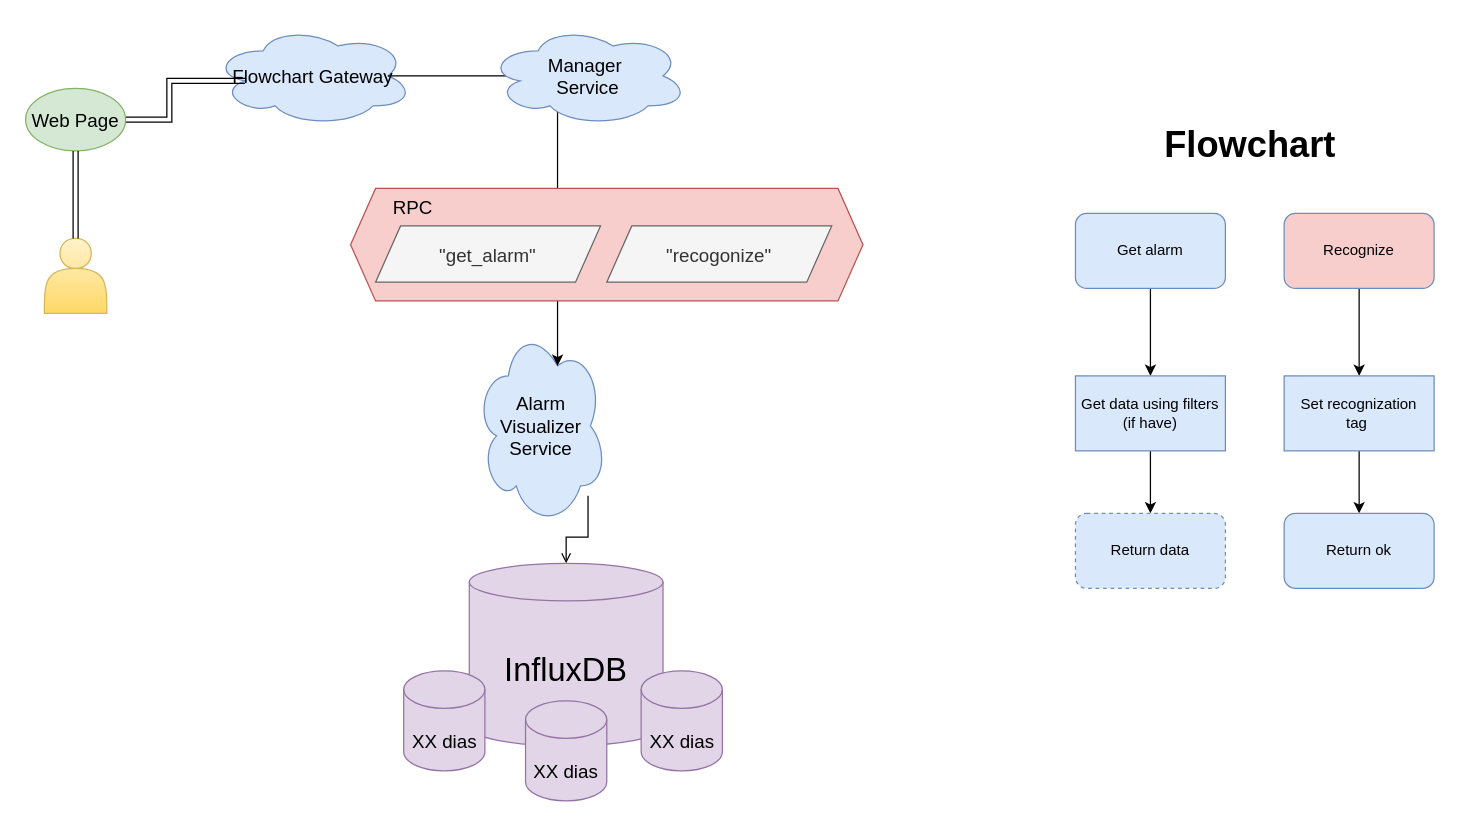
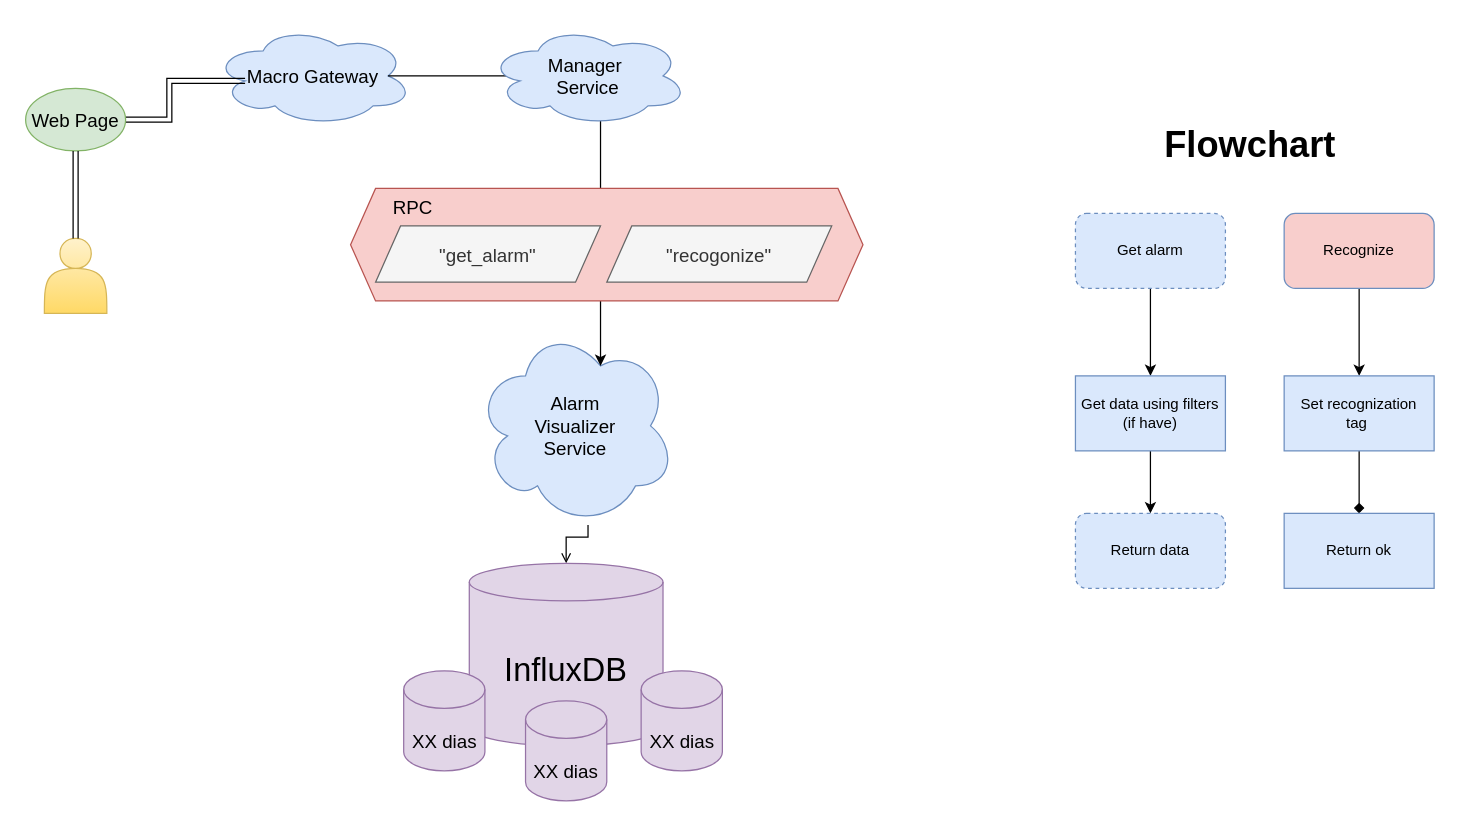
  <mxCell id="0" />
  <mxCell id="1" parent="0" />
  <mxCell id="2" value="" style="shape=actor;whiteSpace=wrap;html=1;fillColor=#fff2cc;gradientColor=#ffd966;strokeColor=#d6b656;" parent="1" vertex="1"><mxGeometry x="35" y="190" width="50" height="60" as="geometry" /></mxCell>
- <mxCell id="3" value="&lt;font style=&quot;font-size: 15px;&quot;&gt;Flowchart Gateway&lt;/font&gt;" style="ellipse;shape=cloud;whiteSpace=wrap;html=1;fillColor=#dae8fc;strokeColor=#6c8ebf;" parent="1" vertex="1"><mxGeometry x="170" y="20" width="160" height="80" as="geometry" /></mxCell>
+ <mxCell id="3" value="&lt;font style=&quot;font-size: 15px;&quot;&gt;Macro Gateway&lt;/font&gt;" style="ellipse;shape=cloud;whiteSpace=wrap;html=1;fillColor=#dae8fc;strokeColor=#6c8ebf;" parent="1" vertex="1"><mxGeometry x="170" y="20" width="160" height="80" as="geometry" /></mxCell>
  <mxCell id="4" style="edgeStyle=orthogonalEdgeStyle;rounded=0;orthogonalLoop=1;jettySize=auto;html=1;entryX=0.16;entryY=0.55;entryDx=0;entryDy=0;entryPerimeter=0;fontSize=15;shape=link;" parent="1" source="5" target="3" edge="1"><mxGeometry relative="1" as="geometry" /></mxCell>
  <mxCell id="5" value="&lt;font style=&quot;font-size: 15px;&quot;&gt;Web Page&lt;/font&gt;" style="ellipse;whiteSpace=wrap;html=1;fillColor=#d5e8d4;strokeColor=#82b366;" parent="1" vertex="1"><mxGeometry x="20" y="70" width="80" height="50" as="geometry" /></mxCell>
  <mxCell id="6" value="" style="endArrow=classic;startArrow=classic;html=1;rounded=0;fontSize=15;entryX=0.5;entryY=1;entryDx=0;entryDy=0;shape=link;" parent="1" source="2" target="5" edge="1"><mxGeometry width="50" height="50" relative="1" as="geometry"><mxPoint x="530" y="170" as="sourcePoint" /><mxPoint x="580" y="120" as="targetPoint" /></mxGeometry></mxCell>
  <mxCell id="7" style="edgeStyle=orthogonalEdgeStyle;rounded=0;orthogonalLoop=1;jettySize=auto;html=1;fontSize=14;entryX=0.5;entryY=0;entryDx=0;entryDy=0;entryPerimeter=0;endArrow=open;" parent="1" source="8" target="10" edge="1"><mxGeometry relative="1" as="geometry"><mxPoint x="450" y="430" as="targetPoint" /><Array as="points"><mxPoint x="470" y="429" /><mxPoint x="453" y="429" /></Array></mxGeometry></mxCell>
- <mxCell id="8" value="Alarm&lt;br&gt;Visualizer&lt;br&gt;Service" style="ellipse;shape=cloud;whiteSpace=wrap;html=1;fontSize=15;fillColor=#dae8fc;strokeColor=#6c8ebf;" parent="1" vertex="1"><mxGeometry x="380" y="260" width="105" height="160" as="geometry" /></mxCell>
+ <mxCell id="8" value="Alarm&lt;br&gt;Visualizer&lt;br&gt;Service" style="ellipse;shape=cloud;whiteSpace=wrap;html=1;fontSize=15;fillColor=#dae8fc;strokeColor=#6c8ebf;" parent="1" vertex="1"><mxGeometry x="380" y="260" width="160" height="160" as="geometry" /></mxCell>
  <mxCell id="9" style="edgeStyle=orthogonalEdgeStyle;rounded=0;orthogonalLoop=1;jettySize=auto;html=1;entryX=0.625;entryY=0.2;entryDx=0;entryDy=0;entryPerimeter=0;exitX=0.875;exitY=0.5;exitDx=0;exitDy=0;exitPerimeter=0;" parent="1" source="3" target="8" edge="1"><mxGeometry relative="1" as="geometry"><mxPoint x="458.8" y="159.25" as="sourcePoint" /></mxGeometry></mxCell>
  <mxCell id="10" value="&lt;font style=&quot;font-size: 26px;&quot;&gt;InfluxDB&lt;/font&gt;" style="shape=cylinder3;whiteSpace=wrap;html=1;boundedLbl=1;backgroundOutline=1;size=15;fillColor=#e1d5e7;strokeColor=#9673a6;" parent="1" vertex="1"><mxGeometry x="375" y="450" width="155" height="146" as="geometry" /></mxCell>
  <mxCell id="11" value="&lt;font style=&quot;font-size: 15px;&quot;&gt;XX dias&lt;/font&gt;" style="shape=cylinder3;whiteSpace=wrap;html=1;boundedLbl=1;backgroundOutline=1;size=15;fontSize=26;fillColor=#e1d5e7;strokeColor=#9673a6;" parent="1" vertex="1"><mxGeometry x="322.5" y="536" width="65" height="80" as="geometry" /></mxCell>
  <mxCell id="12" value="&lt;font style=&quot;font-size: 15px;&quot;&gt;XX dias&lt;/font&gt;" style="shape=cylinder3;whiteSpace=wrap;html=1;boundedLbl=1;backgroundOutline=1;size=15;fontSize=26;fillColor=#e1d5e7;strokeColor=#9673a6;" parent="1" vertex="1"><mxGeometry x="512.5" y="536" width="65" height="80" as="geometry" /></mxCell>
  <mxCell id="13" value="&lt;font style=&quot;font-size: 15px;&quot;&gt;XX dias&lt;/font&gt;" style="shape=cylinder3;whiteSpace=wrap;html=1;boundedLbl=1;backgroundOutline=1;size=15;fontSize=26;fillColor=#e1d5e7;strokeColor=#9673a6;" parent="1" vertex="1"><mxGeometry x="420" y="560" width="65" height="80" as="geometry" /></mxCell>
  <mxCell id="14" value="&lt;font style=&quot;font-size: 29px;&quot;&gt;&lt;b&gt;Flowchart&lt;/b&gt;&lt;/font&gt;" style="text;html=1;strokeColor=none;fillColor=none;align=center;verticalAlign=middle;whiteSpace=wrap;rounded=0;glass=0;fontSize=14;" parent="1" vertex="1"><mxGeometry x="970" y="100" width="60" height="30" as="geometry" /></mxCell>
  <mxCell id="15" style="edgeStyle=orthogonalEdgeStyle;rounded=0;orthogonalLoop=1;jettySize=auto;html=1;" parent="1" source="16" edge="1"><mxGeometry relative="1" as="geometry"><mxPoint x="920" y="300" as="targetPoint" /></mxGeometry></mxCell>
- <mxCell id="16" value="Get alarm" style="rounded=1;whiteSpace=wrap;html=1;fillColor=#dae8fc;strokeColor=#6c8ebf;" parent="1" vertex="1"><mxGeometry x="860" y="170" width="120" height="60" as="geometry" /></mxCell>
+ <mxCell id="16" value="Get alarm" style="rounded=1;whiteSpace=wrap;html=1;fillColor=#dae8fc;strokeColor=#6c8ebf;dashed=1;" parent="1" vertex="1"><mxGeometry x="860" y="170" width="120" height="60" as="geometry" /></mxCell>
  <mxCell id="17" style="edgeStyle=orthogonalEdgeStyle;rounded=0;orthogonalLoop=1;jettySize=auto;html=1;entryX=0.5;entryY=0;entryDx=0;entryDy=0;" parent="1" source="18" target="19" edge="1"><mxGeometry relative="1" as="geometry" /></mxCell>
  <mxCell id="18" value="Get data using filters (if have)" style="rounded=0;whiteSpace=wrap;html=1;fillColor=#dae8fc;strokeColor=#6c8ebf;" parent="1" vertex="1"><mxGeometry x="860" y="300" width="120" height="60" as="geometry" /></mxCell>
  <mxCell id="19" value="Return data" style="rounded=1;whiteSpace=wrap;html=1;fillColor=#dae8fc;strokeColor=#6c8ebf;dashed=1;" parent="1" vertex="1"><mxGeometry x="860" y="410" width="120" height="60" as="geometry" /></mxCell>
  <mxCell id="20" style="edgeStyle=orthogonalEdgeStyle;rounded=0;orthogonalLoop=1;jettySize=auto;html=1;" parent="1" source="21" edge="1"><mxGeometry relative="1" as="geometry"><mxPoint x="1087" y="300" as="targetPoint" /></mxGeometry></mxCell>
  <mxCell id="21" value="Recognize" style="rounded=1;whiteSpace=wrap;html=1;fillColor=#f8cecc;strokeColor=#6c8ebf;" parent="1" vertex="1"><mxGeometry x="1027" y="170" width="120" height="60" as="geometry" /></mxCell>
- <mxCell id="22" style="edgeStyle=orthogonalEdgeStyle;rounded=0;orthogonalLoop=1;jettySize=auto;html=1;entryX=0.5;entryY=0;entryDx=0;entryDy=0;" parent="1" source="23" target="24" edge="1"><mxGeometry relative="1" as="geometry" /></mxCell>
+ <mxCell id="22" style="edgeStyle=orthogonalEdgeStyle;rounded=0;orthogonalLoop=1;jettySize=auto;html=1;entryX=0.5;entryY=0;entryDx=0;entryDy=0;endArrow=diamond;" parent="1" source="23" target="24" edge="1"><mxGeometry relative="1" as="geometry" /></mxCell>
  <mxCell id="23" value="Set recognization &lt;br&gt;tag&amp;nbsp;" style="rounded=0;whiteSpace=wrap;html=1;fillColor=#dae8fc;strokeColor=#6c8ebf;" parent="1" vertex="1"><mxGeometry x="1027" y="300" width="120" height="60" as="geometry" /></mxCell>
- <mxCell id="24" value="Return ok" style="rounded=1;whiteSpace=wrap;html=1;fillColor=#dae8fc;strokeColor=#6c8ebf;" parent="1" vertex="1"><mxGeometry x="1027" y="410" width="120" height="60" as="geometry" /></mxCell>
+ <mxCell id="24" value="Return ok" style="whiteSpace=wrap;html=1;fillColor=#dae8fc;strokeColor=#6c8ebf;rounded=0;" parent="1" vertex="1"><mxGeometry x="1027" y="410" width="120" height="60" as="geometry" /></mxCell>
  <mxCell id="25" value="" style="shape=hexagon;perimeter=hexagonPerimeter2;whiteSpace=wrap;html=1;fixedSize=1;fontSize=15;fillColor=#f8cecc;strokeColor=#b85450;" vertex="1" parent="1"><mxGeometry x="280" y="150" width="410" height="90" as="geometry" /></mxCell>
  <mxCell id="26" value="RPC" style="text;html=1;strokeColor=none;fillColor=none;align=center;verticalAlign=middle;whiteSpace=wrap;rounded=0;fontSize=15;" vertex="1" parent="1"><mxGeometry x="300" y="150" width="60" height="30" as="geometry" /></mxCell>
  <mxCell id="27" value="&quot;get_alarm&quot;" style="shape=parallelogram;perimeter=parallelogramPerimeter;whiteSpace=wrap;html=1;fixedSize=1;fontSize=15;fillColor=#f5f5f5;fontColor=#333333;strokeColor=#666666;" vertex="1" parent="1"><mxGeometry x="300" y="180" width="180" height="45" as="geometry" /></mxCell>
  <mxCell id="28" value="&quot;recogonize&quot;" style="shape=parallelogram;perimeter=parallelogramPerimeter;whiteSpace=wrap;html=1;fixedSize=1;fontSize=15;fillColor=#f5f5f5;fontColor=#333333;strokeColor=#666666;" vertex="1" parent="1"><mxGeometry x="485" y="180" width="180" height="45" as="geometry" /></mxCell>
  <mxCell id="29" value="&lt;span style=&quot;font-size: 15px;&quot;&gt;Manager&amp;nbsp;&lt;br&gt;Service&lt;br&gt;&lt;/span&gt;" style="ellipse;shape=cloud;whiteSpace=wrap;html=1;fillColor=#dae8fc;strokeColor=#6c8ebf;" vertex="1" parent="1"><mxGeometry x="390" y="20" width="160" height="80" as="geometry" /></mxCell>
